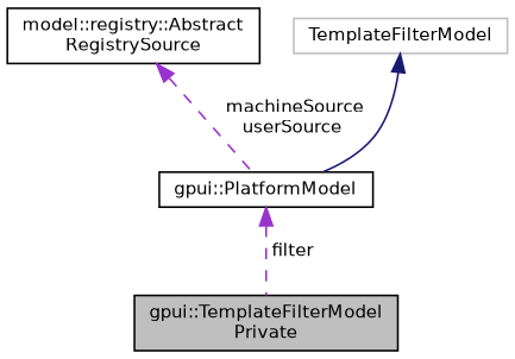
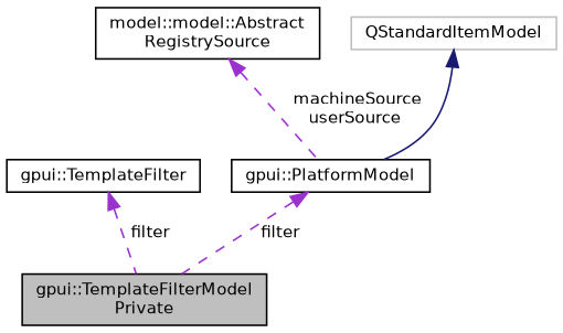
  digraph {
    node [color=black fillcolor=white fontname=Helvetica fontsize=10 shape=record style=filled]
    edge [color=darkorchid3 dir=back fontname=Helvetica fontsize=10 labelfontname=Helvetica labelfontsize=10 style=dashed]
    n1 [fillcolor=grey75 fontcolor=black height=0.2 label="gpui::TemplateFilterModel\lPrivate" width=0.4]
-   n3 [height=0.2 label="model::registry::Abstract\lRegistrySource" width=0.4]
+   n2 [height=0.2 label="gpui::TemplateFilter" width=0.4]
+   n3 [height=0.2 label="model::model::Abstract\lRegistrySource" width=0.4]
    n4 [height=0.2 label="gpui::PlatformModel" width=0.4]
-   n5 [color=grey75 height=0.2 label=TemplateFilterModel width=0.4]
+   n5 [color=grey75 height=0.2 label=QStandardItemModel width=0.4]
+   n2 -> n1 [label=" filter"]
    n3 -> n4 [label=" machineSource\nuserSource"]
    n4 -> n1 [label=" filter"]
    n5 -> n4 [color=midnightblue style=solid]
  }
